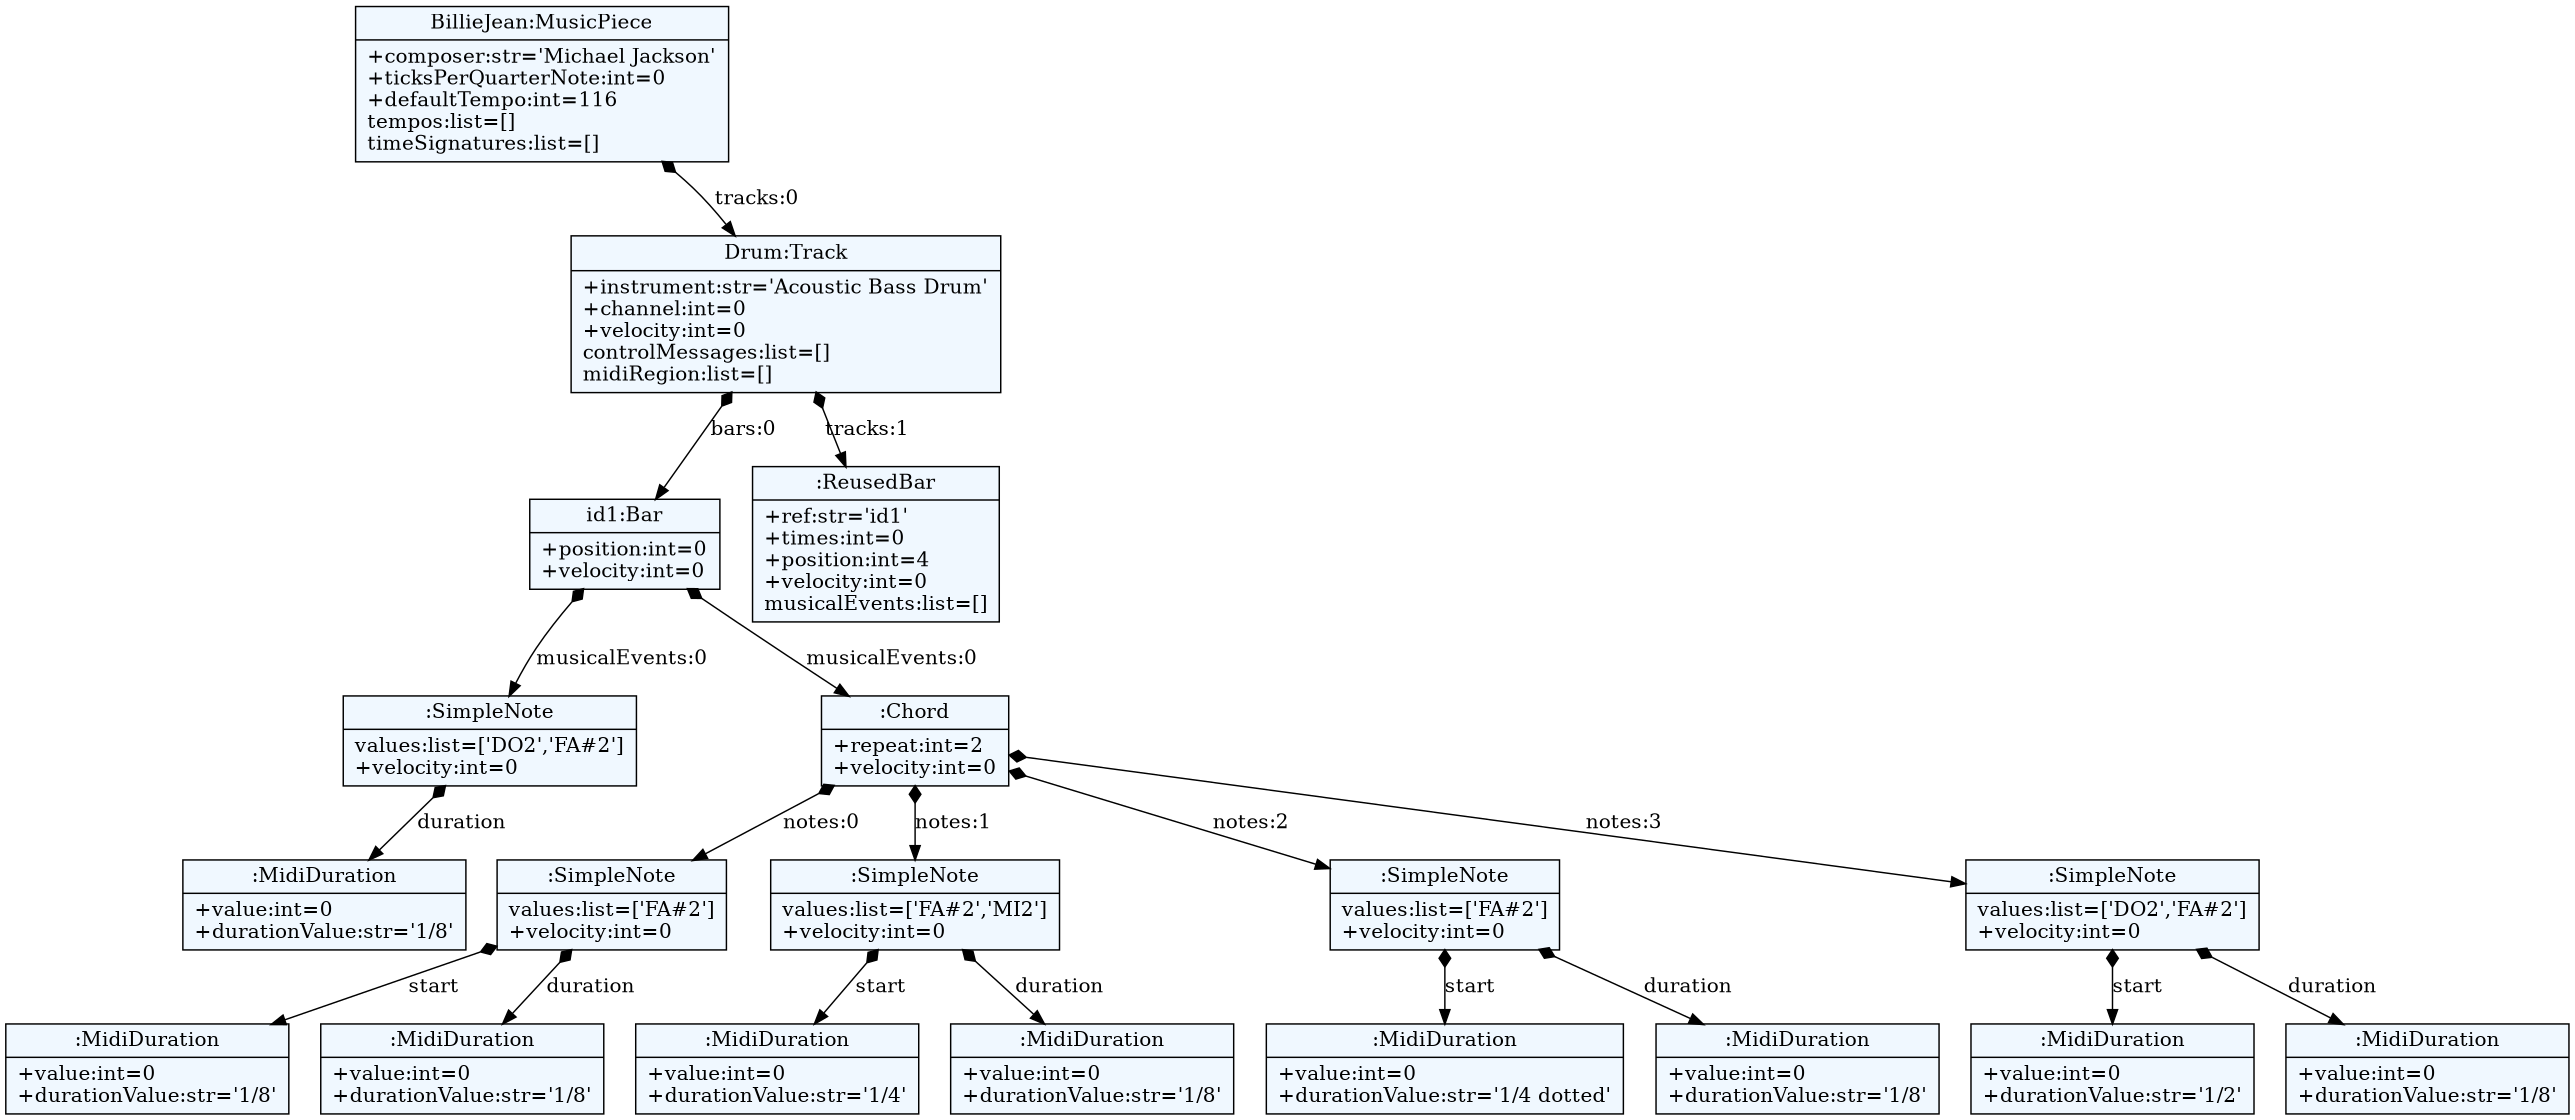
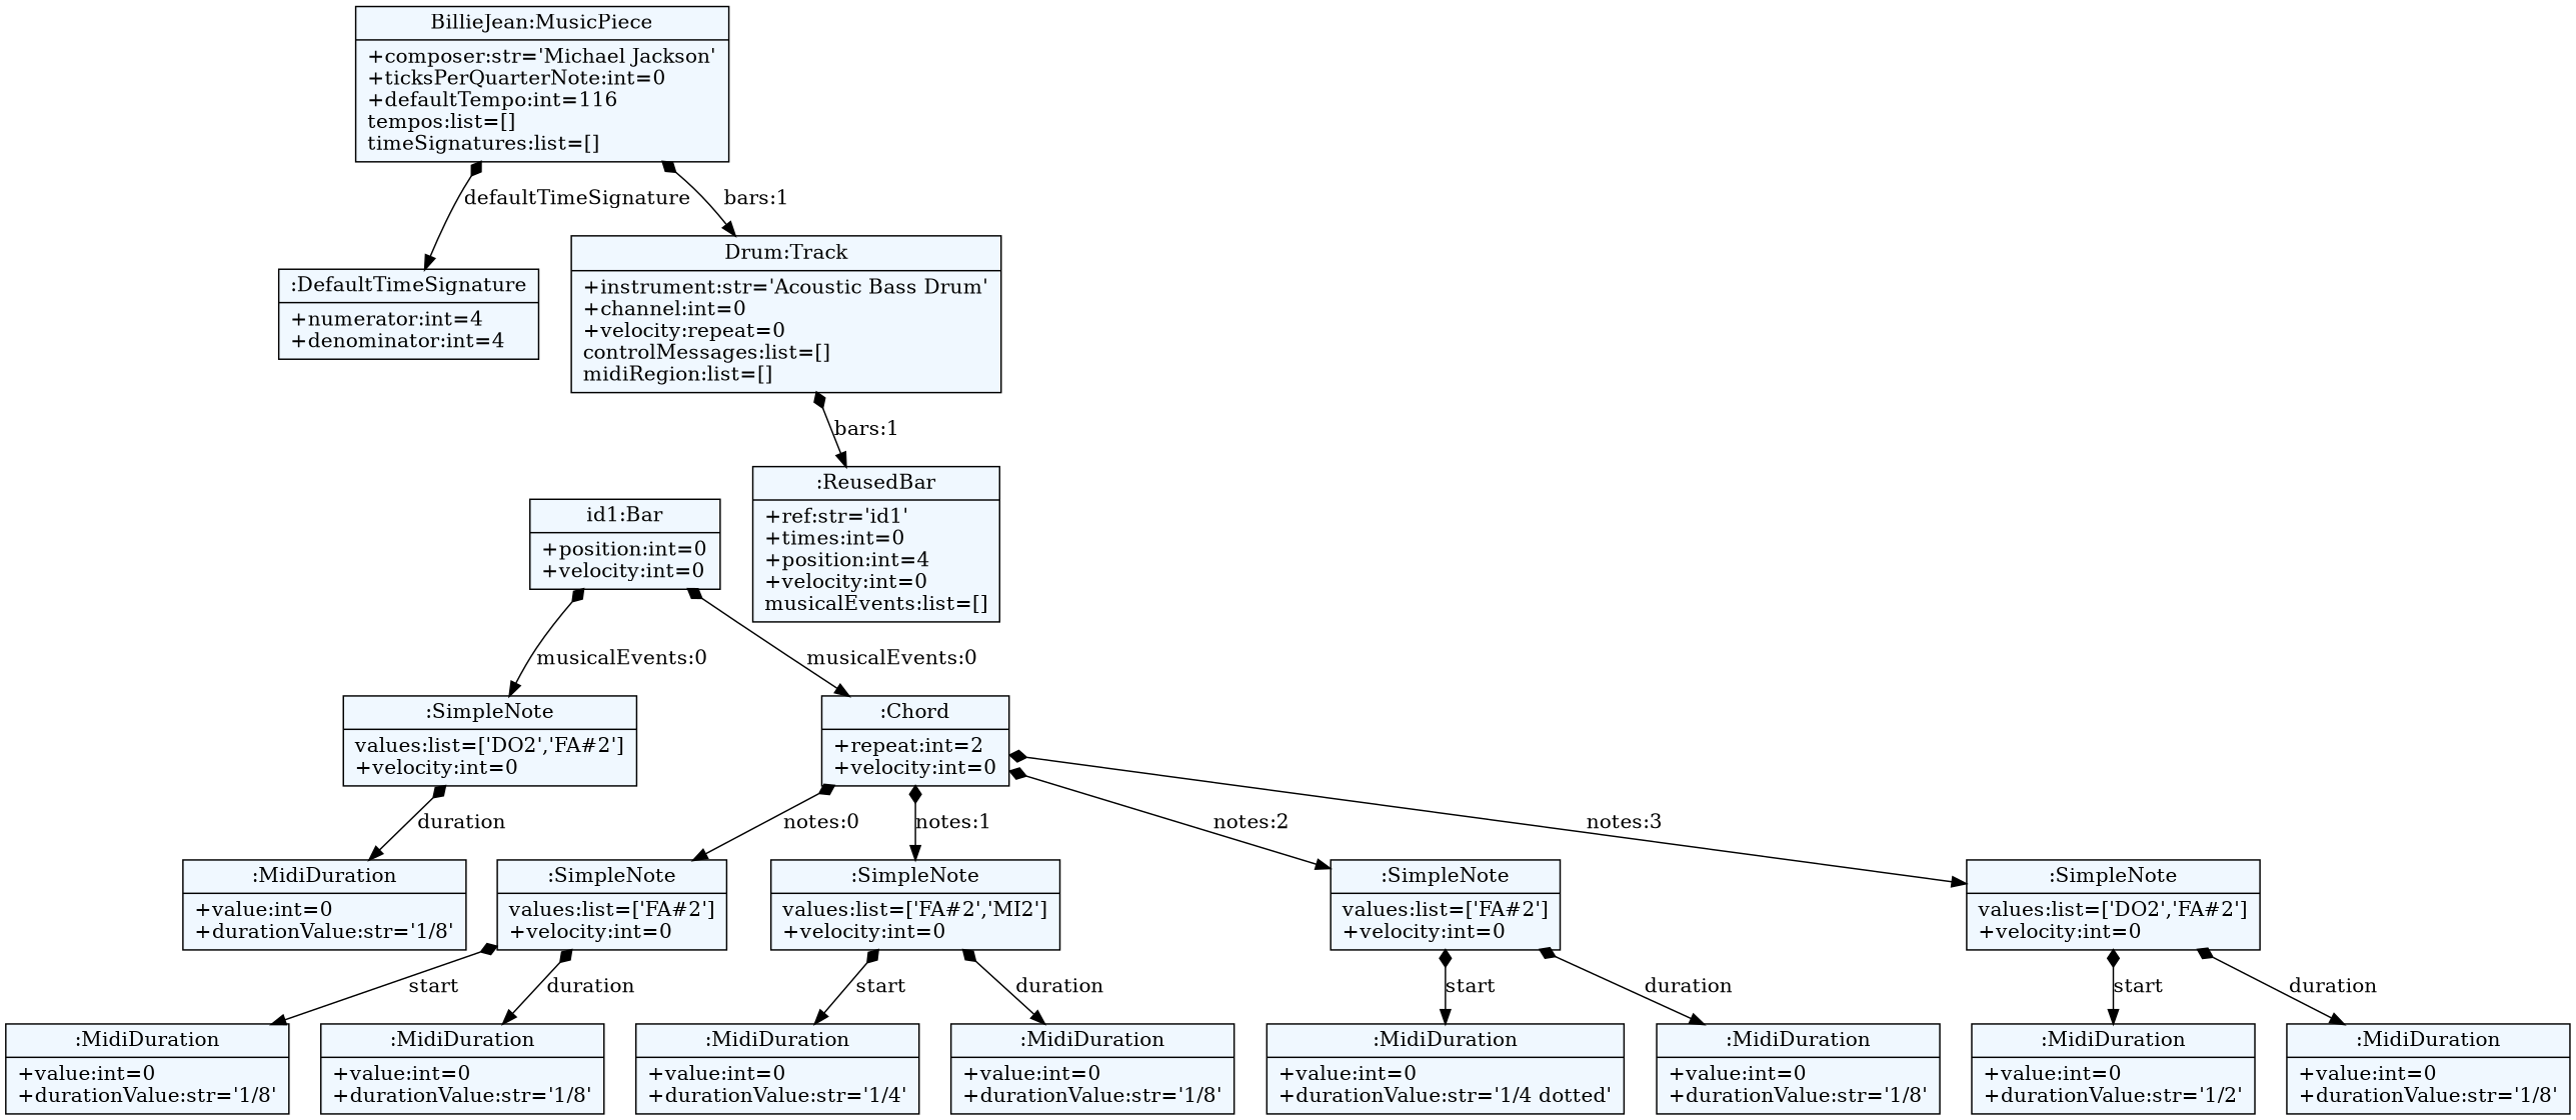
  digraph {
    fontname="Bitstream Vera Sans"
    fontsize=8
    nodesep=0.3
    node [fillcolor=aliceblue shape=record style=filled]
    edge [arrowtail=diamond dir=both]
    n1 [label="{BillieJean:MusicPiece|+composer:str='Michael Jackson'\l+ticksPerQuarterNote:int=0\l+defaultTempo:int=116\ltempos:list=[]\ltimeSignatures:list=[]\l}"]
-   n3 [label="{Drum:Track|+instrument:str='Acoustic Bass Drum'\l+channel:int=0\l+velocity:int=0\lcontrolMessages:list=[]\lmidiRegion:list=[]\l}"]
+   n2 [label="{:DefaultTimeSignature|+numerator:int=4\l+denominator:int=4\l}"]
+   n3 [label="{Drum:Track|+instrument:str='Acoustic Bass Drum'\l+channel:int=0\l+velocity:repeat=0\lcontrolMessages:list=[]\lmidiRegion:list=[]\l}"]
    n4 [label="{id1:Bar|+position:int=0\l+velocity:int=0\l}"]
    n5 [label="{:ReusedBar|+ref:str='id1'\l+times:int=0\l+position:int=4\l+velocity:int=0\lmusicalEvents:list=[]\l}"]
    n6 [label="{:SimpleNote|values:list=['DO2','FA#2']\l+velocity:int=0\l}"]
    n7 [label="{:Chord|+repeat:int=2\l+velocity:int=0\l}"]
    n8 [label="{:MidiDuration|+value:int=0\l+durationValue:str='1/8'\l}"]
    n9 [label="{:SimpleNote|values:list=['FA#2']\l+velocity:int=0\l}"]
    n10 [label="{:SimpleNote|values:list=['FA#2','MI2']\l+velocity:int=0\l}"]
    n11 [label="{:SimpleNote|values:list=['FA#2']\l+velocity:int=0\l}"]
    n12 [label="{:SimpleNote|values:list=['DO2','FA#2']\l+velocity:int=0\l}"]
    n13 [label="{:MidiDuration|+value:int=0\l+durationValue:str='1/8'\l}"]
    n14 [label="{:MidiDuration|+value:int=0\l+durationValue:str='1/8'\l}"]
    n15 [label="{:MidiDuration|+value:int=0\l+durationValue:str='1/4'\l}"]
    n16 [label="{:MidiDuration|+value:int=0\l+durationValue:str='1/8'\l}"]
    n17 [label="{:MidiDuration|+value:int=0\l+durationValue:str='1/4 dotted'\l}"]
    n18 [label="{:MidiDuration|+value:int=0\l+durationValue:str='1/8'\l}"]
    n19 [label="{:MidiDuration|+value:int=0\l+durationValue:str='1/2'\l}"]
    n20 [label="{:MidiDuration|+value:int=0\l+durationValue:str='1/8'\l}"]
-   n1 -> n3 [label="tracks:0"]
-   n3 -> n4 [label="bars:0"]
-   n3 -> n5 [label="tracks:1"]
+   n1 -> n2 [label=defaultTimeSignature]
+   n1 -> n3 [label="bars:1"]
+   n3 -> n5 [label="bars:1"]
    n4 -> n6 [label="musicalEvents:0"]
    n4 -> n7 [label="musicalEvents:0"]
    n6 -> n8 [label=duration]
    n7 -> n9 [label="notes:0"]
    n7 -> n10 [label="notes:1"]
    n7 -> n11 [label="notes:2"]
    n7 -> n12 [label="notes:3"]
    n9 -> n13 [label=start]
    n9 -> n14 [label=duration]
    n10 -> n15 [label=start]
    n10 -> n16 [label=duration]
    n11 -> n17 [label=start]
    n11 -> n18 [label=duration]
    n12 -> n19 [label=start]
    n12 -> n20 [label=duration]
  }
